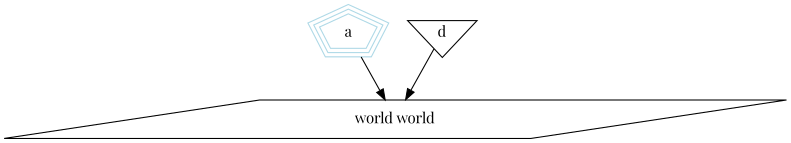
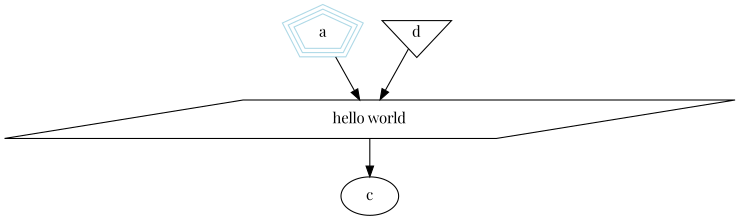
  digraph {
    fontname="Playfair Display"
    node [fontname="Playfair Display" shape=polygon]
    edge [fontname="Playfair Display"]
    a [color=lightblue peripheries=3 sides=5 sytle=filled]
-   n2 [label="world world" sides=4 skew=4]
+   n2 [label="hello world" sides=4 skew=4]
+   c [shape=""]
    d [shape=invtriangle]
    a -> n2
+   n2 -> c
    d -> n2
  }
